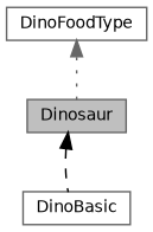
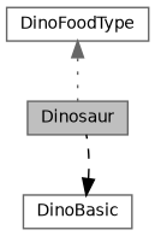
  digraph {
    node [color=gray40 fillcolor=white fontname=Helvetica fontsize=10 shape=record style=filled]
    edge [dir=back fontname=Helvetica fontsize=10 labelfontname=Helvetica labelfontsize=10]
    n1 [fillcolor=grey75 fontcolor=black height=0.2 label=Dinosaur width=0.4]
    n2 [height=0.2 label=DinoBasic width=0.4]
    n3 [height=0.2 label=DinoFoodType width=0.4]
-   n1 -> n2 [color=black style=dashed]
+   n2 -> n1 [color=black style=dashed]
    n3 -> n1 [color=gray40 style=dotted]
  }
